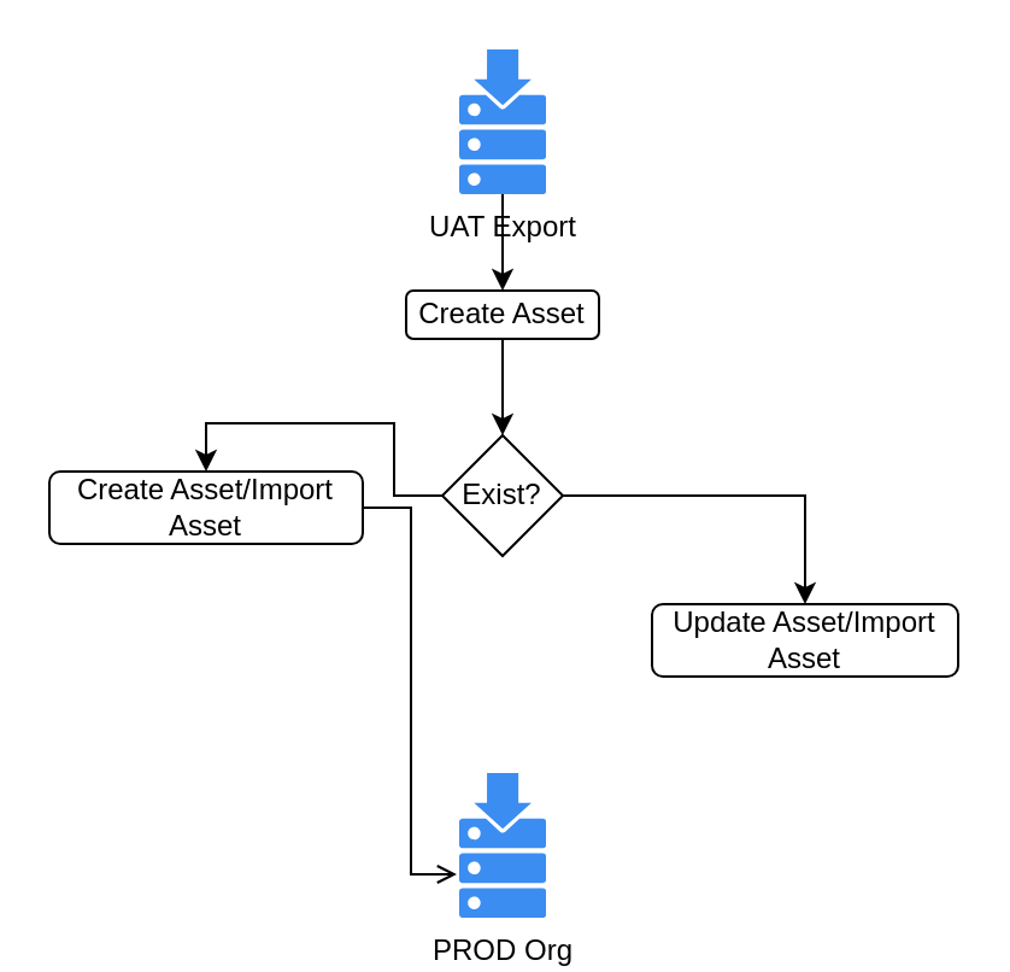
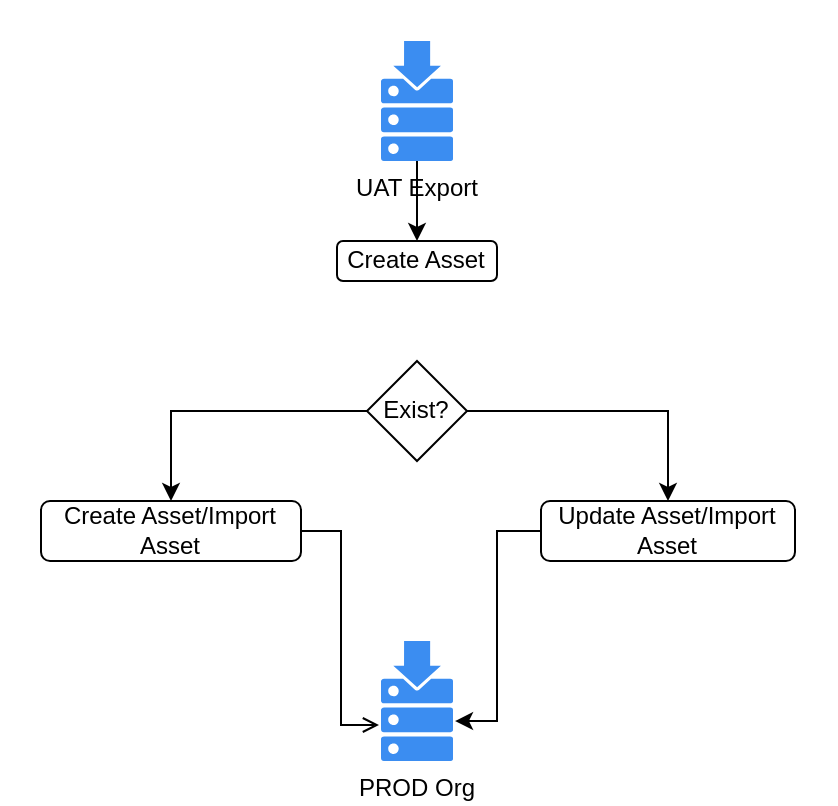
  <mxCell id="0" />
  <mxCell id="1" parent="0" />
  <mxCell id="2" style="edgeStyle=orthogonalEdgeStyle;rounded=0;orthogonalLoop=1;jettySize=auto;html=1;entryX=0.5;entryY=0;entryDx=0;entryDy=0;" edge="1" parent="1" source="3" target="6"><mxGeometry relative="1" as="geometry" /></mxCell>
  <mxCell id="3" value="UAT Export" style="sketch=0;html=1;aspect=fixed;strokeColor=none;shadow=0;fillColor=#3B8DF1;verticalAlign=top;labelPosition=center;verticalLabelPosition=bottom;shape=mxgraph.gcp2.repository" vertex="1" parent="1"><mxGeometry x="190" y="20" width="36" height="60" as="geometry" /></mxCell>
  <mxCell id="4" value="PROD Org" style="sketch=0;html=1;aspect=fixed;strokeColor=none;shadow=0;fillColor=#3B8DF1;verticalAlign=top;labelPosition=center;verticalLabelPosition=bottom;shape=mxgraph.gcp2.repository" vertex="1" parent="1"><mxGeometry x="190" y="320" width="36" height="60" as="geometry" /></mxCell>
- <mxCell id="5" style="edgeStyle=orthogonalEdgeStyle;rounded=0;orthogonalLoop=1;jettySize=auto;html=1;entryX=0.5;entryY=0;entryDx=0;entryDy=0;" edge="1" parent="1" source="6" target="9"><mxGeometry relative="1" as="geometry" /></mxCell>
  <mxCell id="6" value="Create Asset" style="rounded=1;whiteSpace=wrap;html=1;" vertex="1" parent="1"><mxGeometry x="168" y="120" width="80" height="20" as="geometry" /></mxCell>
  <mxCell id="7" style="edgeStyle=orthogonalEdgeStyle;rounded=0;orthogonalLoop=1;jettySize=auto;html=1;entryX=0.5;entryY=0;entryDx=0;entryDy=0;" edge="1" parent="1" source="9" target="11"><mxGeometry relative="1" as="geometry" /></mxCell>
  <mxCell id="8" style="edgeStyle=orthogonalEdgeStyle;rounded=0;orthogonalLoop=1;jettySize=auto;html=1;entryX=0.5;entryY=0;entryDx=0;entryDy=0;" edge="1" parent="1" source="9" target="10"><mxGeometry relative="1" as="geometry" /></mxCell>
  <mxCell id="9" value="Exist?" style="rhombus;whiteSpace=wrap;html=1;" vertex="1" parent="1"><mxGeometry x="183" y="180" width="50" height="50" as="geometry" /></mxCell>
  <mxCell id="10" value="Update Asset/Import Asset" style="rounded=1;whiteSpace=wrap;html=1;" vertex="1" parent="1"><mxGeometry x="270" y="250" width="127" height="30" as="geometry" /></mxCell>
- <mxCell id="11" value="Create Asset/Import Asset" style="rounded=1;whiteSpace=wrap;html=1;" vertex="1" parent="1"><mxGeometry x="20" y="195" width="130" height="30" as="geometry" /></mxCell>
+ <mxCell id="11" value="Create Asset/Import Asset" style="rounded=1;whiteSpace=wrap;html=1;" vertex="1" parent="1"><mxGeometry x="20" y="250" width="130" height="30" as="geometry" /></mxCell>
  <mxCell id="12" style="edgeStyle=orthogonalEdgeStyle;rounded=0;orthogonalLoop=1;jettySize=auto;html=1;entryX=-0.028;entryY=0.7;entryDx=0;entryDy=0;entryPerimeter=0;endArrow=open;" edge="1" parent="1" source="11" target="4"><mxGeometry relative="1" as="geometry" /></mxCell>
+ <mxCell id="13" style="edgeStyle=orthogonalEdgeStyle;rounded=0;orthogonalLoop=1;jettySize=auto;html=1;entryX=1.028;entryY=0.667;entryDx=0;entryDy=0;entryPerimeter=0;" edge="1" parent="1" source="10" target="4"><mxGeometry relative="1" as="geometry" /></mxCell>
